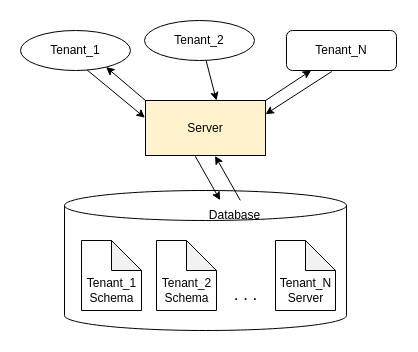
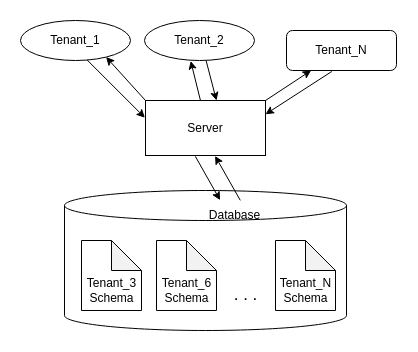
  <mxCell id="0" />
  <mxCell id="1" parent="0" />
- <mxCell id="2" value="Tenant_1" style="ellipse;whiteSpace=wrap;html=1;" vertex="1" parent="1"><mxGeometry x="20" y="30" width="110" height="40" as="geometry" /></mxCell>
- <mxCell id="3" value="Server" style="rounded=0;whiteSpace=wrap;html=1;fillColor=#fff2cc;" vertex="1" parent="1"><mxGeometry x="145" y="100" width="120" height="55" as="geometry" /></mxCell>
+ <mxCell id="2" value="Tenant_1" style="ellipse;whiteSpace=wrap;html=1;" vertex="1" parent="1"><mxGeometry x="20" y="20" width="110" height="40" as="geometry" /></mxCell>
+ <mxCell id="3" value="Server" style="rounded=0;whiteSpace=wrap;html=1;" vertex="1" parent="1"><mxGeometry x="145" y="100" width="120" height="55" as="geometry" /></mxCell>
  <mxCell id="4" value="" style="shape=cylinder3;whiteSpace=wrap;html=1;boundedLbl=1;backgroundOutline=1;size=15;" vertex="1" parent="1"><mxGeometry x="64" y="190" width="282" height="140" as="geometry" /></mxCell>
  <mxCell id="5" value="Database" style="text;html=1;align=center;verticalAlign=middle;resizable=0;points=[];autosize=1;strokeColor=none;fillColor=none;" vertex="1" parent="1"><mxGeometry x="199" y="200" width="70" height="30" as="geometry" /></mxCell>
  <mxCell id="6" value="" style="group" vertex="1" connectable="0" parent="1"><mxGeometry x="76" y="240" width="70" height="70" as="geometry" /></mxCell>
  <mxCell id="7" value="" style="shape=note;whiteSpace=wrap;html=1;backgroundOutline=1;darkOpacity=0.05;" vertex="1" parent="6"><mxGeometry x="5" width="60" height="70" as="geometry" /></mxCell>
- <mxCell id="8" value="&lt;span style=&quot;text-wrap: wrap;&quot;&gt;Tenant_1&lt;/span&gt;&lt;div style=&quot;text-wrap: wrap;&quot;&gt;Schema&lt;/div&gt;" style="text;html=1;align=center;verticalAlign=middle;resizable=0;points=[];autosize=1;strokeColor=none;fillColor=none;" vertex="1" parent="6"><mxGeometry y="30" width="70" height="40" as="geometry" /></mxCell>
+ <mxCell id="8" value="&lt;span style=&quot;text-wrap: wrap;&quot;&gt;Tenant_3&lt;/span&gt;&lt;div style=&quot;text-wrap: wrap;&quot;&gt;Schema&lt;/div&gt;" style="text;html=1;align=center;verticalAlign=middle;resizable=0;points=[];autosize=1;strokeColor=none;fillColor=none;" vertex="1" parent="6"><mxGeometry y="30" width="70" height="40" as="geometry" /></mxCell>
  <mxCell id="9" value="" style="group" vertex="1" connectable="0" parent="1"><mxGeometry x="151" y="240" width="70" height="70" as="geometry" /></mxCell>
  <mxCell id="10" value="" style="shape=note;whiteSpace=wrap;html=1;backgroundOutline=1;darkOpacity=0.05;" vertex="1" parent="9"><mxGeometry x="5" width="60" height="70" as="geometry" /></mxCell>
- <mxCell id="11" value="&lt;span style=&quot;text-wrap: wrap;&quot;&gt;Tenant_2&lt;/span&gt;&lt;div style=&quot;text-wrap: wrap;&quot;&gt;Schema&lt;/div&gt;" style="text;html=1;align=center;verticalAlign=middle;resizable=0;points=[];autosize=1;strokeColor=none;fillColor=none;" vertex="1" parent="9"><mxGeometry y="30" width="70" height="40" as="geometry" /></mxCell>
+ <mxCell id="11" value="&lt;span style=&quot;text-wrap: wrap;&quot;&gt;Tenant_6&lt;/span&gt;&lt;div style=&quot;text-wrap: wrap;&quot;&gt;Schema&lt;/div&gt;" style="text;html=1;align=center;verticalAlign=middle;resizable=0;points=[];autosize=1;strokeColor=none;fillColor=none;" vertex="1" parent="9"><mxGeometry y="30" width="70" height="40" as="geometry" /></mxCell>
  <mxCell id="12" value="" style="group" vertex="1" connectable="0" parent="1"><mxGeometry x="270" y="240" width="70" height="70" as="geometry" /></mxCell>
  <mxCell id="13" value="" style="shape=note;whiteSpace=wrap;html=1;backgroundOutline=1;darkOpacity=0.05;" vertex="1" parent="12"><mxGeometry x="5" width="60" height="70" as="geometry" /></mxCell>
- <mxCell id="14" value="&lt;span style=&quot;text-wrap: wrap;&quot;&gt;Tenant_N&lt;/span&gt;&lt;div style=&quot;text-wrap: wrap;&quot;&gt;Server&lt;/div&gt;" style="text;html=1;align=center;verticalAlign=middle;resizable=0;points=[];autosize=1;strokeColor=none;fillColor=none;" vertex="1" parent="12"><mxGeometry y="30" width="70" height="40" as="geometry" /></mxCell>
+ <mxCell id="14" value="&lt;span style=&quot;text-wrap: wrap;&quot;&gt;Tenant_N&lt;/span&gt;&lt;div style=&quot;text-wrap: wrap;&quot;&gt;Schema&lt;/div&gt;" style="text;html=1;align=center;verticalAlign=middle;resizable=0;points=[];autosize=1;strokeColor=none;fillColor=none;" vertex="1" parent="12"><mxGeometry y="30" width="70" height="40" as="geometry" /></mxCell>
  <mxCell id="15" value="Tenant_2" style="ellipse;whiteSpace=wrap;html=1;" vertex="1" parent="1"><mxGeometry x="144" y="20" width="110" height="40" as="geometry" /></mxCell>
  <mxCell id="16" value="Tenant_N" style="whiteSpace=wrap;html=1;rounded=1;" vertex="1" parent="1"><mxGeometry x="286" y="30" width="110" height="40" as="geometry" /></mxCell>
  <mxCell id="17" value="&lt;font style=&quot;font-size: 17px;&quot;&gt;. . .&lt;/font&gt;" style="text;html=1;align=center;verticalAlign=middle;resizable=0;points=[];autosize=1;strokeColor=none;fillColor=none;" vertex="1" parent="1"><mxGeometry x="220" y="280" width="50" height="30" as="geometry" /></mxCell>
  <mxCell id="18" value="" style="endArrow=classic;html=1;rounded=0;exitX=0.604;exitY=0.983;exitDx=0;exitDy=0;exitPerimeter=0;entryX=-0.005;entryY=0.313;entryDx=0;entryDy=0;entryPerimeter=0;" edge="1" parent="1" source="2" target="3"><mxGeometry width="50" height="50" relative="1" as="geometry"><mxPoint x="106" y="80" as="sourcePoint" /><mxPoint x="136" y="110" as="targetPoint" /></mxGeometry></mxCell>
  <mxCell id="19" value="" style="endArrow=classic;html=1;rounded=0;exitX=0;exitY=0;exitDx=0;exitDy=0;entryX=0.778;entryY=0.913;entryDx=0;entryDy=0;entryPerimeter=0;" edge="1" parent="1" source="3" target="2"><mxGeometry width="50" height="50" relative="1" as="geometry"><mxPoint x="136" y="90" as="sourcePoint" /><mxPoint x="116" y="70" as="targetPoint" /></mxGeometry></mxCell>
  <mxCell id="20" value="" style="endArrow=classic;html=1;rounded=0;exitX=1;exitY=0;exitDx=0;exitDy=0;" edge="1" parent="1" source="3" target="16"><mxGeometry width="50" height="50" relative="1" as="geometry"><mxPoint x="276" y="90" as="sourcePoint" /><mxPoint x="276" y="70" as="targetPoint" /></mxGeometry></mxCell>
  <mxCell id="21" value="" style="endArrow=classic;html=1;rounded=0;entryX=1;entryY=0.25;entryDx=0;entryDy=0;exitX=0.412;exitY=1.024;exitDx=0;exitDy=0;exitPerimeter=0;" edge="1" parent="1" source="16" target="3"><mxGeometry width="50" height="50" relative="1" as="geometry"><mxPoint x="216" y="120" as="sourcePoint" /><mxPoint x="266" y="70" as="targetPoint" /></mxGeometry></mxCell>
+ <mxCell id="22" value="" style="endArrow=classic;html=1;rounded=0;entryX=0.42;entryY=1.012;entryDx=0;entryDy=0;entryPerimeter=0;exitX=0.458;exitY=0;exitDx=0;exitDy=0;exitPerimeter=0;" edge="1" parent="1" source="3" target="15"><mxGeometry width="50" height="50" relative="1" as="geometry"><mxPoint x="216" y="120" as="sourcePoint" /><mxPoint x="266" y="70" as="targetPoint" /></mxGeometry></mxCell>
  <mxCell id="23" value="" style="endArrow=classic;html=1;rounded=0;exitX=0.56;exitY=1.002;exitDx=0;exitDy=0;exitPerimeter=0;" edge="1" parent="1" source="15"><mxGeometry width="50" height="50" relative="1" as="geometry"><mxPoint x="216" y="120" as="sourcePoint" /><mxPoint x="216" y="100" as="targetPoint" /></mxGeometry></mxCell>
  <mxCell id="24" value="" style="endArrow=classic;html=1;rounded=0;entryX=0.294;entryY=-0.011;entryDx=0;entryDy=0;entryPerimeter=0;exitX=0.415;exitY=1.014;exitDx=0;exitDy=0;exitPerimeter=0;" edge="1" parent="1" source="3" target="5"><mxGeometry width="50" height="50" relative="1" as="geometry"><mxPoint x="176" y="180" as="sourcePoint" /><mxPoint x="226" y="130" as="targetPoint" /></mxGeometry></mxCell>
  <mxCell id="25" value="" style="endArrow=classic;html=1;rounded=0;entryX=0.58;entryY=1.008;entryDx=0;entryDy=0;entryPerimeter=0;exitX=0.583;exitY=-0.004;exitDx=0;exitDy=0;exitPerimeter=0;" edge="1" parent="1" source="5" target="3"><mxGeometry width="50" height="50" relative="1" as="geometry"><mxPoint x="176" y="180" as="sourcePoint" /><mxPoint x="226" y="130" as="targetPoint" /></mxGeometry></mxCell>
